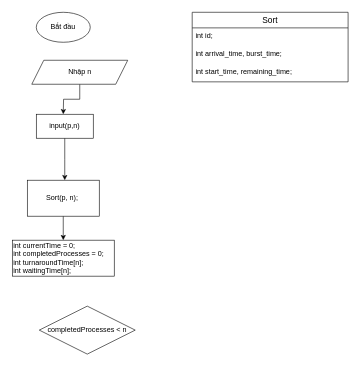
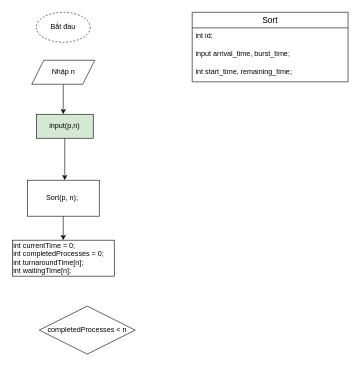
  <mxCell id="0" />
  <mxCell id="1" parent="0" />
- <mxCell id="2" value="Bắt đầu" style="ellipse;whiteSpace=wrap;html=1;" parent="1" vertex="1"><mxGeometry x="60" y="20" width="90" height="50" as="geometry" /></mxCell>
+ <mxCell id="2" value="Bắt đầu" style="ellipse;whiteSpace=wrap;html=1;dashed=1;" parent="1" vertex="1"><mxGeometry x="60" y="20" width="90" height="50" as="geometry" /></mxCell>
  <mxCell id="3" value="" style="edgeStyle=orthogonalEdgeStyle;rounded=0;orthogonalLoop=1;jettySize=auto;html=1;" edge="1" parent="1" source="4"><mxGeometry relative="1" as="geometry"><mxPoint x="107.5" y="300" as="targetPoint" /></mxGeometry></mxCell>
- <mxCell id="4" value="input(p,n)" style="rounded=0;whiteSpace=wrap;html=1;" parent="1" vertex="1"><mxGeometry x="60" y="190" width="95" height="40" as="geometry" /></mxCell>
+ <mxCell id="4" value="input(p,n)" style="rounded=0;whiteSpace=wrap;html=1;fillColor=#d5e8d4;" parent="1" vertex="1"><mxGeometry x="60" y="190" width="95" height="40" as="geometry" /></mxCell>
  <mxCell id="5" value="" style="edgeStyle=orthogonalEdgeStyle;rounded=0;orthogonalLoop=1;jettySize=auto;html=1;" edge="1" parent="1" source="6"><mxGeometry relative="1" as="geometry"><mxPoint x="105" y="190" as="targetPoint" /></mxGeometry></mxCell>
- <mxCell id="6" value="Nhập n" style="shape=parallelogram;perimeter=parallelogramPerimeter;whiteSpace=wrap;html=1;fixedSize=1;" parent="1" vertex="1"><mxGeometry x="52.5" y="100" width="160" height="40" as="geometry" /></mxCell>
+ <mxCell id="6" value="Nhập n" style="shape=parallelogram;perimeter=parallelogramPerimeter;whiteSpace=wrap;html=1;fixedSize=1;" parent="1" vertex="1"><mxGeometry x="52.5" y="100" width="105" height="40" as="geometry" /></mxCell>
  <mxCell id="7" value="Sort" style="swimlane;fontStyle=0;childLayout=stackLayout;horizontal=1;startSize=26;horizontalStack=0;resizeParent=1;resizeParentMax=0;resizeLast=0;collapsible=1;marginBottom=0;align=center;fontSize=14;" parent="1" vertex="1"><mxGeometry x="320" y="20" width="260" height="116" as="geometry" /></mxCell>
  <mxCell id="8" value="int id;" style="text;strokeColor=none;fillColor=none;spacingLeft=4;spacingRight=4;overflow=hidden;rotatable=0;points=[[0,0.5],[1,0.5]];portConstraint=eastwest;fontSize=12;whiteSpace=wrap;html=1;" parent="7" vertex="1"><mxGeometry y="26" width="260" height="30" as="geometry" /></mxCell>
- <mxCell id="9" value="int arrival_time, burst_time;" style="text;strokeColor=none;fillColor=none;spacingLeft=4;spacingRight=4;overflow=hidden;rotatable=0;points=[[0,0.5],[1,0.5]];portConstraint=eastwest;fontSize=12;whiteSpace=wrap;html=1;" parent="7" vertex="1"><mxGeometry y="56" width="260" height="30" as="geometry" /></mxCell>
+ <mxCell id="9" value="input arrival_time, burst_time;" style="text;strokeColor=none;fillColor=none;spacingLeft=4;spacingRight=4;overflow=hidden;rotatable=0;points=[[0,0.5],[1,0.5]];portConstraint=eastwest;fontSize=12;whiteSpace=wrap;html=1;" parent="7" vertex="1"><mxGeometry y="56" width="260" height="30" as="geometry" /></mxCell>
  <mxCell id="10" value="int start_time, remaining_time;" style="text;strokeColor=none;fillColor=none;spacingLeft=4;spacingRight=4;overflow=hidden;rotatable=0;points=[[0,0.5],[1,0.5]];portConstraint=eastwest;fontSize=12;whiteSpace=wrap;html=1;" parent="7" vertex="1"><mxGeometry y="86" width="260" height="30" as="geometry" /></mxCell>
  <mxCell id="11" style="edgeStyle=orthogonalEdgeStyle;rounded=0;orthogonalLoop=1;jettySize=auto;html=1;exitX=0.5;exitY=1;exitDx=0;exitDy=0;" edge="1" parent="1" source="12" target="13"><mxGeometry relative="1" as="geometry" /></mxCell>
  <mxCell id="12" value="Sort(p, n);&amp;nbsp;" style="rounded=0;whiteSpace=wrap;html=1;" vertex="1" parent="1"><mxGeometry x="45" y="300" width="120" height="60" as="geometry" /></mxCell>
  <mxCell id="13" value="int currentTime = 0; &lt;br&gt;int completedProcesses = 0; &lt;br&gt;int turnaroundTime[n]; &lt;br&gt;&lt;div style=&quot;&quot;&gt;&lt;span style=&quot;background-color: initial;&quot;&gt;int waitingTime[n];&lt;/span&gt;&lt;/div&gt;" style="rounded=0;whiteSpace=wrap;html=1;align=left;" vertex="1" parent="1"><mxGeometry x="20" y="400" width="170" height="60" as="geometry" /></mxCell>
  <mxCell id="14" value="completedProcesses &amp;lt; n" style="rhombus;whiteSpace=wrap;html=1;" vertex="1" parent="1"><mxGeometry x="65" y="510" width="160" height="80" as="geometry" /></mxCell>
